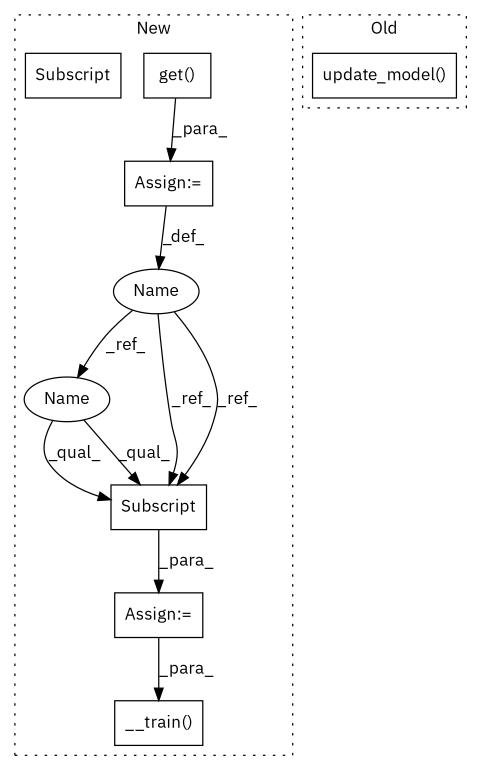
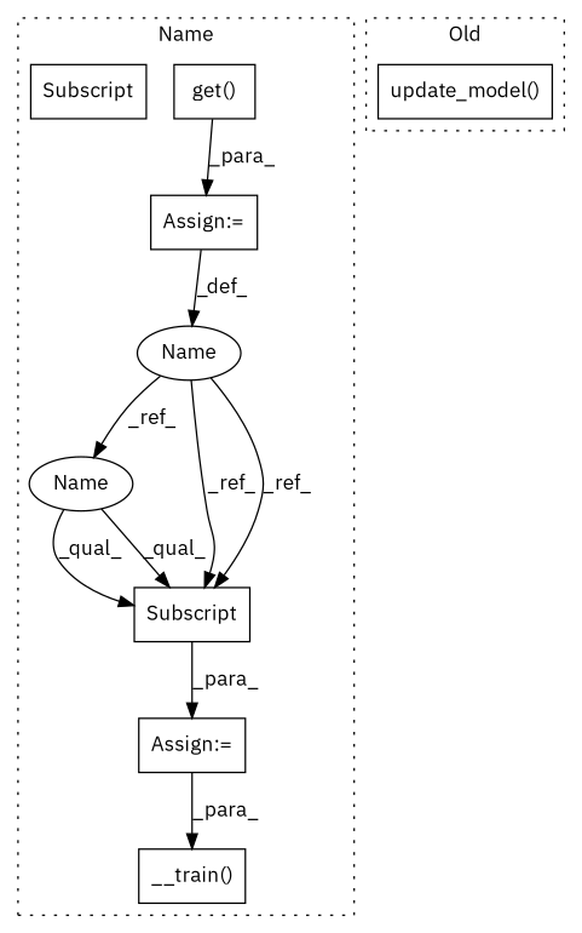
  digraph {
    fontname="IBM Plex Sans"
    node [a=75 l=3 s="1393,0" shape=box fontname="IBM Plex Sans"]
    edge [fontname="IBM Plex Sans"]
    n1 [l="13,1" label="__train()" s="1579,1648"]
    n2 [l="15,1" label="get()" s="1314,1366"]
    n3 [a=68 label="Assign:=" s=1390]
    n4 [a=87 l=15 label=Name s=1296 shape=ellipse]
    n5 [a=63 l="31,0" label=Subscript]
    n6 [a=68 label="Assign:=" s=1311]
    n7 [a=87 l=15 label=Name s=1393 shape=ellipse]
    n8 [a=63 l="31,0" label=Subscript]
    n9 [l="26,1" label="update_model()" s="1281,1326"]
    subgraph cluster_1 {
-     label=New
+     label=Name
      style=dotted
      n1
      n2
      n3
      n4
      n5
      n6
      n7
      n8
    }
    subgraph cluster_2 {
      label=Old
      style=dotted
      n9
    }
    n2 -> n6 [label=_para_]
    n3 -> n1 [label=_para_]
    n4 -> n7 [label=_ref_]
    n4 -> n8 [label=_ref_]
    n4 -> n8 [label=_ref_]
    n6 -> n4 [label=_def_]
    n7 -> n8 [label=_qual_]
    n7 -> n8 [label=_qual_]
    n8 -> n3 [label=_para_]
  }
